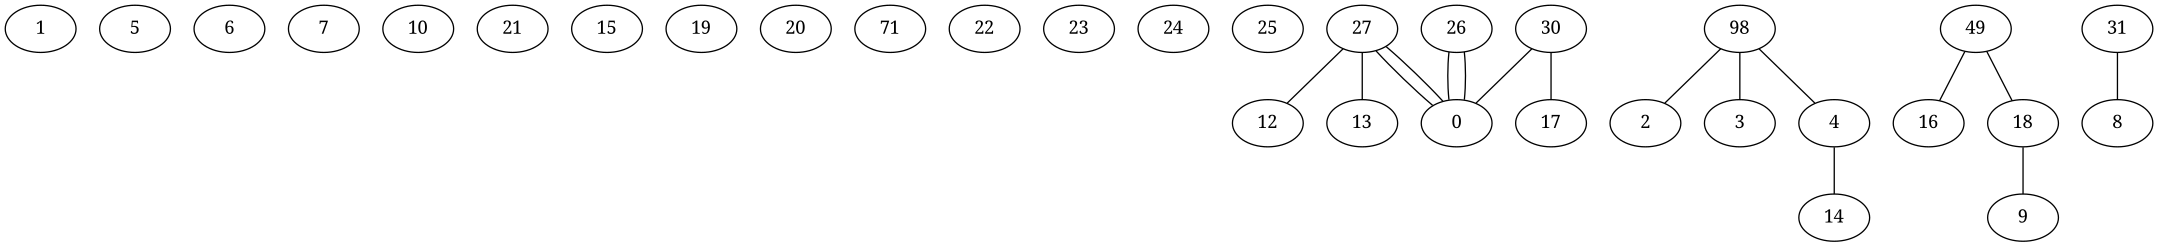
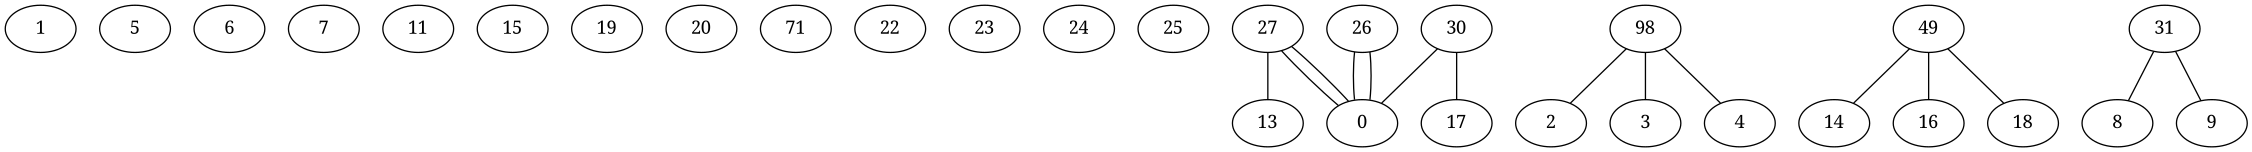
  graph {
    fontname="Noto Serif"
    node [fontname="Noto Serif"]
    edge [fontname="Noto Serif"]
    1
    5
    6
    7
-   10
-   11 [label=21]
+   11
    15
    19
    20
    n10 [label=71]
    22
    23
    24
    25
    26
    0
    27
-   12
    13
    n20 [label=98]
    2
    3
    4
    n24 [label=49]
    14
    16
    18
    30
    17
    31
    8
    9
    26 -- 0
    26 -- 0
    27 -- 0
    27 -- 0
-   27 -- 12
    27 -- 13
    n20 -- 2
    n20 -- 3
    n20 -- 4
-   4 -- 14
+   n24 -- 14
    n24 -- 16
    n24 -- 18
    30 -- 0
    30 -- 17
    31 -- 8
-   18 -- 9
+   31 -- 9
  }
